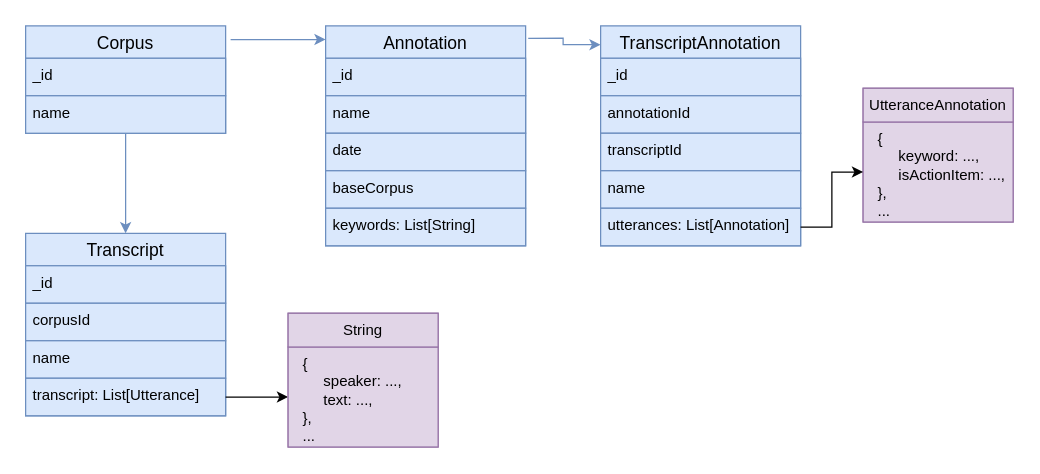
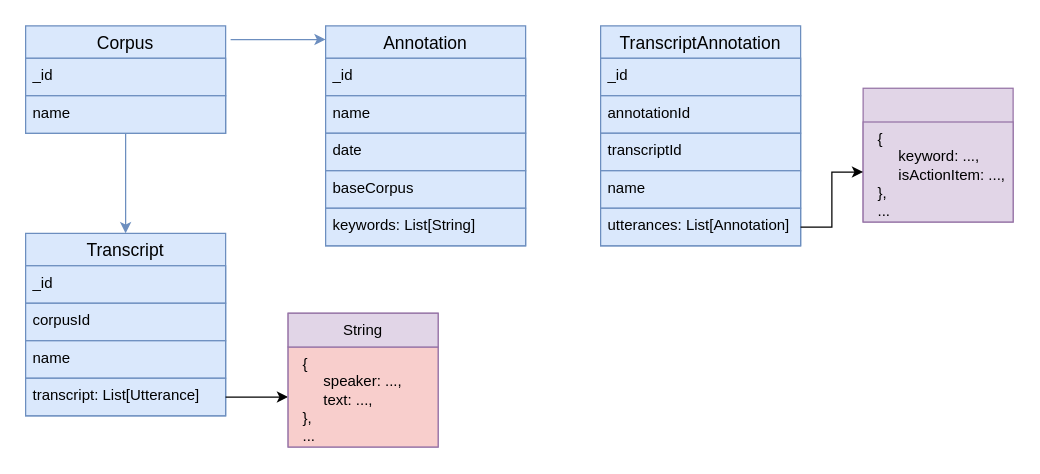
  <mxCell id="0" />
  <mxCell id="1" parent="0" />
  <mxCell id="2" value="" style="edgeStyle=orthogonalEdgeStyle;rounded=0;orthogonalLoop=1;jettySize=auto;html=1;fillColor=#dae8fc;strokeColor=#6c8ebf;" edge="1" parent="1" source="4" target="7"><mxGeometry relative="1" as="geometry" /></mxCell>
  <mxCell id="3" value="" style="edgeStyle=orthogonalEdgeStyle;rounded=0;orthogonalLoop=1;jettySize=auto;html=1;exitX=1.025;exitY=0.128;exitDx=0;exitDy=0;exitPerimeter=0;fillColor=#dae8fc;strokeColor=#6c8ebf;" edge="1" parent="1" source="4"><mxGeometry relative="1" as="geometry"><mxPoint x="260" y="31" as="targetPoint" /></mxGeometry></mxCell>
  <mxCell id="4" value="Corpus" style="swimlane;fontStyle=0;childLayout=stackLayout;horizontal=1;startSize=26;horizontalStack=0;resizeParent=1;resizeParentMax=0;resizeLast=0;collapsible=1;marginBottom=0;align=center;fontSize=14;fillColor=#dae8fc;strokeColor=#6c8ebf;" vertex="1" parent="1"><mxGeometry x="20" y="20" width="160" height="86" as="geometry" /></mxCell>
  <mxCell id="5" value="_id" style="text;strokeColor=#6c8ebf;fillColor=#dae8fc;spacingLeft=4;spacingRight=4;overflow=hidden;rotatable=0;points=[[0,0.5],[1,0.5]];portConstraint=eastwest;fontSize=12;" vertex="1" parent="4"><mxGeometry y="26" width="160" height="30" as="geometry" /></mxCell>
  <mxCell id="6" value="name" style="text;strokeColor=#6c8ebf;fillColor=#dae8fc;spacingLeft=4;spacingRight=4;overflow=hidden;rotatable=0;points=[[0,0.5],[1,0.5]];portConstraint=eastwest;fontSize=12;" vertex="1" parent="4"><mxGeometry y="56" width="160" height="30" as="geometry" /></mxCell>
  <mxCell id="7" value="Transcript" style="swimlane;fontStyle=0;childLayout=stackLayout;horizontal=1;startSize=26;horizontalStack=0;resizeParent=1;resizeParentMax=0;resizeLast=0;collapsible=1;marginBottom=0;align=center;fontSize=14;fillColor=#dae8fc;strokeColor=#6c8ebf;" vertex="1" parent="1"><mxGeometry x="20" y="186" width="160" height="146" as="geometry" /></mxCell>
  <mxCell id="8" value="_id" style="text;strokeColor=#6c8ebf;fillColor=#dae8fc;spacingLeft=4;spacingRight=4;overflow=hidden;rotatable=0;points=[[0,0.5],[1,0.5]];portConstraint=eastwest;fontSize=12;" vertex="1" parent="7"><mxGeometry y="26" width="160" height="30" as="geometry" /></mxCell>
  <mxCell id="9" value="corpusId" style="text;strokeColor=#6c8ebf;fillColor=#dae8fc;spacingLeft=4;spacingRight=4;overflow=hidden;rotatable=0;points=[[0,0.5],[1,0.5]];portConstraint=eastwest;fontSize=12;" vertex="1" parent="7"><mxGeometry y="56" width="160" height="30" as="geometry" /></mxCell>
  <mxCell id="10" value="name" style="text;strokeColor=#6c8ebf;fillColor=#dae8fc;spacingLeft=4;spacingRight=4;overflow=hidden;rotatable=0;points=[[0,0.5],[1,0.5]];portConstraint=eastwest;fontSize=12;" vertex="1" parent="7"><mxGeometry y="86" width="160" height="30" as="geometry" /></mxCell>
  <mxCell id="11" value="transcript: List[Utterance]" style="text;strokeColor=#6c8ebf;fillColor=#dae8fc;spacingLeft=4;spacingRight=4;overflow=hidden;rotatable=0;points=[[0,0.5],[1,0.5]];portConstraint=eastwest;fontSize=12;" vertex="1" parent="7"><mxGeometry y="116" width="160" height="30" as="geometry" /></mxCell>
  <mxCell id="12" style="edgeStyle=orthogonalEdgeStyle;rounded=0;orthogonalLoop=1;jettySize=auto;html=1;entryX=0;entryY=0.5;entryDx=0;entryDy=0;" edge="1" parent="1" source="11" target="21"><mxGeometry relative="1" as="geometry"><mxPoint x="310" y="317" as="targetPoint" /></mxGeometry></mxCell>
- <mxCell id="13" style="edgeStyle=orthogonalEdgeStyle;rounded=0;orthogonalLoop=1;jettySize=auto;html=1;entryX=0;entryY=0.086;entryDx=0;entryDy=0;entryPerimeter=0;exitX=1.013;exitY=0.057;exitDx=0;exitDy=0;exitPerimeter=0;fillColor=#dae8fc;strokeColor=#6c8ebf;" edge="1" parent="1" source="14" target="23"><mxGeometry relative="1" as="geometry" /></mxCell>
  <mxCell id="14" value="Annotation" style="swimlane;fontStyle=0;childLayout=stackLayout;horizontal=1;startSize=26;horizontalStack=0;resizeParent=1;resizeParentMax=0;resizeLast=0;collapsible=1;marginBottom=0;align=center;fontSize=14;fillColor=#dae8fc;strokeColor=#6c8ebf;" vertex="1" parent="1"><mxGeometry x="260" y="20" width="160" height="176" as="geometry" /></mxCell>
  <mxCell id="15" value="_id" style="text;strokeColor=#6c8ebf;fillColor=#dae8fc;spacingLeft=4;spacingRight=4;overflow=hidden;rotatable=0;points=[[0,0.5],[1,0.5]];portConstraint=eastwest;fontSize=12;" vertex="1" parent="14"><mxGeometry y="26" width="160" height="30" as="geometry" /></mxCell>
  <mxCell id="16" value="name" style="text;strokeColor=#6c8ebf;fillColor=#dae8fc;spacingLeft=4;spacingRight=4;overflow=hidden;rotatable=0;points=[[0,0.5],[1,0.5]];portConstraint=eastwest;fontSize=12;" vertex="1" parent="14"><mxGeometry y="56" width="160" height="30" as="geometry" /></mxCell>
  <mxCell id="17" value="date" style="text;strokeColor=#6c8ebf;fillColor=#dae8fc;spacingLeft=4;spacingRight=4;overflow=hidden;rotatable=0;points=[[0,0.5],[1,0.5]];portConstraint=eastwest;fontSize=12;" vertex="1" parent="14"><mxGeometry y="86" width="160" height="30" as="geometry" /></mxCell>
  <mxCell id="18" value="baseCorpus" style="text;strokeColor=#6c8ebf;fillColor=#dae8fc;spacingLeft=4;spacingRight=4;overflow=hidden;rotatable=0;points=[[0,0.5],[1,0.5]];portConstraint=eastwest;fontSize=12;" vertex="1" parent="14"><mxGeometry y="116" width="160" height="30" as="geometry" /></mxCell>
  <mxCell id="19" value="keywords: List[String]" style="text;strokeColor=#6c8ebf;fillColor=#dae8fc;spacingLeft=4;spacingRight=4;overflow=hidden;rotatable=0;points=[[0,0.5],[1,0.5]];portConstraint=eastwest;fontSize=12;" vertex="1" parent="14"><mxGeometry y="146" width="160" height="30" as="geometry" /></mxCell>
  <mxCell id="20" value="" style="group;fillColor=#e1d5e7;strokeColor=#9673a6;" vertex="1" connectable="0" parent="1"><mxGeometry x="230" y="250" width="120" height="107" as="geometry" /></mxCell>
- <mxCell id="21" value="{&lt;br&gt;&amp;nbsp; &amp;nbsp; &amp;nbsp;speaker: ...,&lt;br&gt;&amp;nbsp; &amp;nbsp; &amp;nbsp;text: ...,&lt;br&gt;},&lt;br&gt;..." style="whiteSpace=wrap;html=1;align=left;verticalAlign=top;spacingLeft=10;fillColor=#e1d5e7;strokeColor=#9673a6;" vertex="1" parent="20"><mxGeometry y="27" width="120" height="80" as="geometry" /></mxCell>
+ <mxCell id="21" value="{&lt;br&gt;&amp;nbsp; &amp;nbsp; &amp;nbsp;speaker: ...,&lt;br&gt;&amp;nbsp; &amp;nbsp; &amp;nbsp;text: ...,&lt;br&gt;},&lt;br&gt;..." style="whiteSpace=wrap;html=1;align=left;verticalAlign=top;spacingLeft=10;fillColor=#f8cecc;strokeColor=#9673a6;" vertex="1" parent="20"><mxGeometry y="27" width="120" height="80" as="geometry" /></mxCell>
  <mxCell id="22" value="String" style="whiteSpace=wrap;html=1;align=center;fillColor=#e1d5e7;strokeColor=#9673a6;" vertex="1" parent="20"><mxGeometry width="120" height="27" as="geometry" /></mxCell>
  <mxCell id="23" value="TranscriptAnnotation" style="swimlane;fontStyle=0;childLayout=stackLayout;horizontal=1;startSize=26;horizontalStack=0;resizeParent=1;resizeParentMax=0;resizeLast=0;collapsible=1;marginBottom=0;align=center;fontSize=14;fillColor=#dae8fc;strokeColor=#6c8ebf;" vertex="1" parent="1"><mxGeometry x="480" y="20" width="160" height="176" as="geometry" /></mxCell>
  <mxCell id="24" value="_id" style="text;strokeColor=#6c8ebf;fillColor=#dae8fc;spacingLeft=4;spacingRight=4;overflow=hidden;rotatable=0;points=[[0,0.5],[1,0.5]];portConstraint=eastwest;fontSize=12;" vertex="1" parent="23"><mxGeometry y="26" width="160" height="30" as="geometry" /></mxCell>
  <mxCell id="25" value="annotationId" style="text;strokeColor=#6c8ebf;fillColor=#dae8fc;spacingLeft=4;spacingRight=4;overflow=hidden;rotatable=0;points=[[0,0.5],[1,0.5]];portConstraint=eastwest;fontSize=12;" vertex="1" parent="23"><mxGeometry y="56" width="160" height="30" as="geometry" /></mxCell>
  <mxCell id="26" value="transcriptId" style="text;strokeColor=#6c8ebf;fillColor=#dae8fc;spacingLeft=4;spacingRight=4;overflow=hidden;rotatable=0;points=[[0,0.5],[1,0.5]];portConstraint=eastwest;fontSize=12;" vertex="1" parent="23"><mxGeometry y="86" width="160" height="30" as="geometry" /></mxCell>
  <mxCell id="27" value="name" style="text;strokeColor=#6c8ebf;fillColor=#dae8fc;spacingLeft=4;spacingRight=4;overflow=hidden;rotatable=0;points=[[0,0.5],[1,0.5]];portConstraint=eastwest;fontSize=12;" vertex="1" parent="23"><mxGeometry y="116" width="160" height="30" as="geometry" /></mxCell>
  <mxCell id="28" value="utterances: List[Annotation]" style="text;strokeColor=#6c8ebf;fillColor=#dae8fc;spacingLeft=4;spacingRight=4;overflow=hidden;rotatable=0;points=[[0,0.5],[1,0.5]];portConstraint=eastwest;fontSize=12;" vertex="1" parent="23"><mxGeometry y="146" width="160" height="30" as="geometry" /></mxCell>
  <mxCell id="29" value="" style="group;fillColor=#e1d5e7;strokeColor=#9673a6;" vertex="1" connectable="0" parent="1"><mxGeometry x="690" y="70" width="120" height="107" as="geometry" /></mxCell>
  <mxCell id="30" value="{&lt;br&gt;&amp;nbsp; &amp;nbsp; &amp;nbsp;keyword: ...,&lt;br&gt;&amp;nbsp; &amp;nbsp; &amp;nbsp;isActionItem: ...,&lt;br&gt;},&lt;br&gt;..." style="whiteSpace=wrap;html=1;align=left;verticalAlign=top;spacingLeft=10;fillColor=#e1d5e7;strokeColor=#9673a6;" vertex="1" parent="29"><mxGeometry y="27" width="120" height="80" as="geometry" /></mxCell>
- <mxCell id="31" value="UtteranceAnnotation" style="whiteSpace=wrap;html=1;align=center;fillColor=#e1d5e7;strokeColor=#9673a6;" vertex="1" parent="29"><mxGeometry width="120" height="27" as="geometry" /></mxCell>
  <mxCell id="32" style="edgeStyle=orthogonalEdgeStyle;rounded=0;orthogonalLoop=1;jettySize=auto;html=1;entryX=0;entryY=0.5;entryDx=0;entryDy=0;exitX=1;exitY=0.5;exitDx=0;exitDy=0;" edge="1" parent="1" source="28" target="30"><mxGeometry relative="1" as="geometry" /></mxCell>
